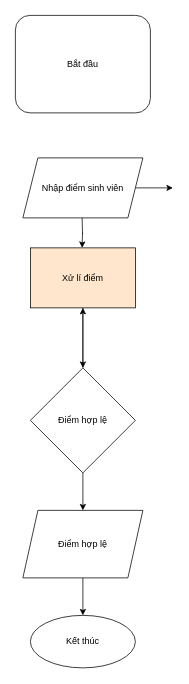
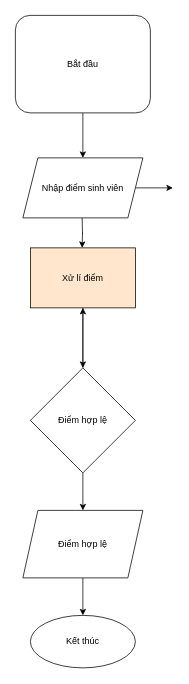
  <mxCell id="0" />
  <mxCell id="1" parent="0" />
+ <mxCell id="2" value="" style="edgeStyle=orthogonalEdgeStyle;rounded=0;orthogonalLoop=1;jettySize=auto;html=1;" edge="1" parent="1" source="3" target="6"><mxGeometry relative="1" as="geometry" /></mxCell>
  <mxCell id="3" value="Bắt đầu" style="whiteSpace=wrap;html=1;rounded=1;" parent="1" vertex="1"><mxGeometry x="20" y="20" width="180" height="130" as="geometry" /></mxCell>
  <mxCell id="4" style="edgeStyle=orthogonalEdgeStyle;rounded=0;orthogonalLoop=1;jettySize=auto;html=1;" edge="1" parent="1"><mxGeometry relative="1" as="geometry"><mxPoint x="109" y="330" as="targetPoint" /><mxPoint x="109" y="290" as="sourcePoint" /></mxGeometry></mxCell>
  <mxCell id="5" style="edgeStyle=orthogonalEdgeStyle;rounded=0;orthogonalLoop=1;jettySize=auto;html=1;exitX=1;exitY=0.5;exitDx=0;exitDy=0;" edge="1" parent="1" source="6"><mxGeometry relative="1" as="geometry"><mxPoint x="230" y="250" as="targetPoint" /></mxGeometry></mxCell>
  <mxCell id="6" value="Nhập điểm sinh viên" style="shape=parallelogram;perimeter=parallelogramPerimeter;whiteSpace=wrap;html=1;fixedSize=1;" vertex="1" parent="1"><mxGeometry x="30" y="210" width="160" height="80" as="geometry" /></mxCell>
  <mxCell id="7" value="" style="edgeStyle=orthogonalEdgeStyle;rounded=0;orthogonalLoop=1;jettySize=auto;html=1;" edge="1" parent="1" source="8" target="11"><mxGeometry relative="1" as="geometry" /></mxCell>
  <mxCell id="8" value="Xử lí điểm" style="rounded=0;whiteSpace=wrap;html=1;fillColor=#ffe6cc;" vertex="1" parent="1"><mxGeometry x="40" y="330" width="140" height="80" as="geometry" /></mxCell>
  <mxCell id="9" style="edgeStyle=orthogonalEdgeStyle;rounded=0;orthogonalLoop=1;jettySize=auto;html=1;entryX=0.5;entryY=1;entryDx=0;entryDy=0;" edge="1" parent="1" source="11" target="8"><mxGeometry relative="1" as="geometry" /></mxCell>
  <mxCell id="10" value="" style="edgeStyle=orthogonalEdgeStyle;rounded=0;orthogonalLoop=1;jettySize=auto;html=1;" edge="1" parent="1" source="11" target="13"><mxGeometry relative="1" as="geometry" /></mxCell>
  <mxCell id="11" value="Điểm hợp lệ" style="rhombus;whiteSpace=wrap;html=1;rounded=0;" vertex="1" parent="1"><mxGeometry x="40" y="490" width="140" height="140" as="geometry" /></mxCell>
  <mxCell id="12" value="" style="edgeStyle=orthogonalEdgeStyle;rounded=0;orthogonalLoop=1;jettySize=auto;html=1;" edge="1" parent="1" source="13" target="14"><mxGeometry relative="1" as="geometry" /></mxCell>
  <mxCell id="13" value="Điểm hợp lệ" style="shape=parallelogram;perimeter=parallelogramPerimeter;whiteSpace=wrap;html=1;fixedSize=1;" vertex="1" parent="1"><mxGeometry x="30" y="680" width="160" height="90" as="geometry" /></mxCell>
  <mxCell id="14" value="Kết thúc" style="ellipse;whiteSpace=wrap;html=1;" vertex="1" parent="1"><mxGeometry x="40" y="820" width="140" height="70" as="geometry" /></mxCell>
